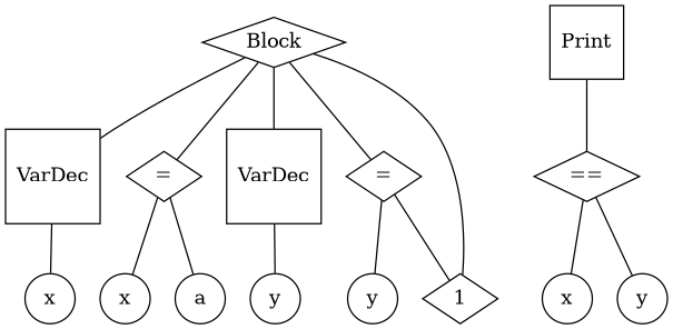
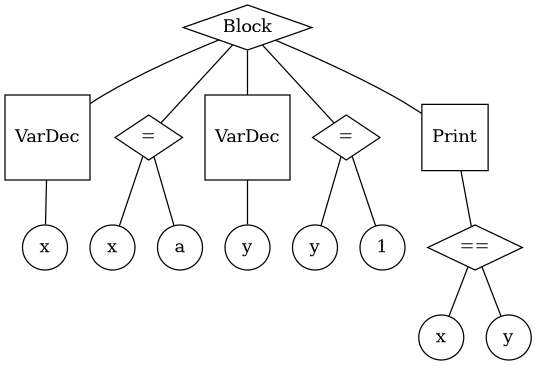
  graph {
    node [shape=circle]
    n1 [label=Block shape=diamond]
    n2 [label=VarDec shape=square]
    n3 [label="=" shape=diamond]
    n4 [label=VarDec shape=square]
    n5 [label="=" shape=diamond]
    n6 [label=Print shape=square]
    n7 [label=x]
    n8 [label=x]
    n9 [label=a]
    n10 [label=y]
    n11 [label=y]
-   n12 [label=1 shape=diamond]
+   n12 [label=1]
    n13 [label="==" shape=diamond]
    n14 [label=x]
    n15 [label=y]
    n1 -- n2
    n1 -- n3
    n1 -- n4
    n1 -- n5
-   n1 -- n12
+   n1 -- n6
    n2 -- n7
    n3 -- n8
    n3 -- n9
    n4 -- n10
    n5 -- n11
    n5 -- n12
    n6 -- n13
    n13 -- n14
    n13 -- n15
  }
